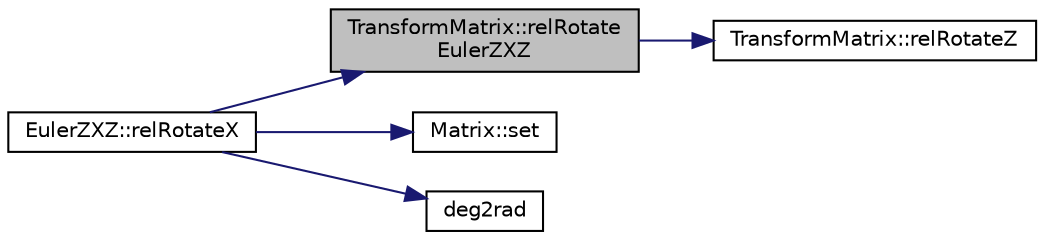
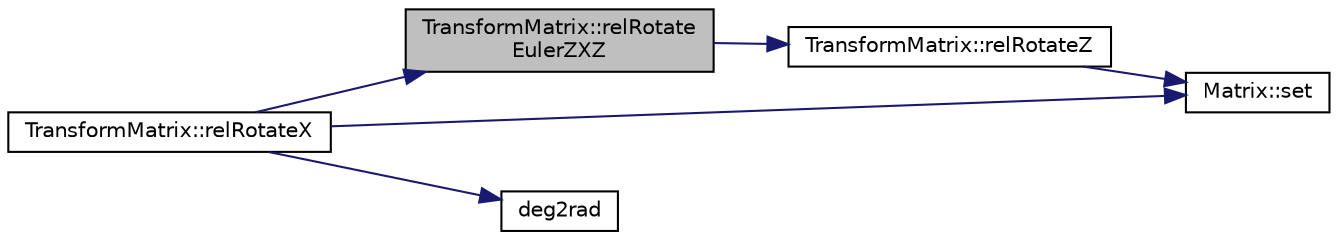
  digraph {
    rankdir=LR
    node [color=black fillcolor=white fontname=Helvetica fontsize=10 shape=record style=filled]
    edge [color=midnightblue fontname=Helvetica fontsize=10 labelfontname=Helvetica labelfontsize=10 style=solid]
    n1 [fillcolor=grey75 fontcolor=black height=0.2 label="TransformMatrix::relRotate\lEulerZXZ" width=0.4]
    n2 [height=0.2 label="TransformMatrix::relRotateZ" width=0.4]
    n3 [height=0.2 label="Matrix::set" width=0.4]
-   n4 [height=0.2 label="EulerZXZ::relRotateX" width=0.4]
+   n4 [height=0.2 label="TransformMatrix::relRotateX" width=0.4]
    n5 [height=0.2 label=deg2rad width=0.4]
    n1 -> n2
+   n2 -> n3
    n4 -> n1
    n4 -> n3
    n4 -> n5
  }
